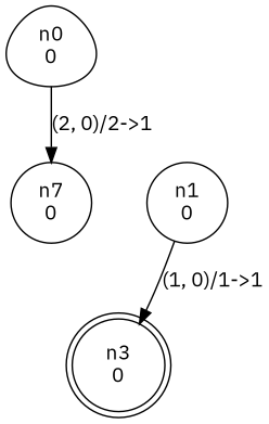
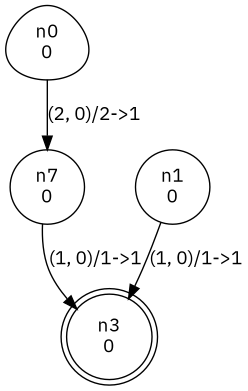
  digraph {
    fontname="IBM Plex Sans"
    node [fontname="IBM Plex Sans" shape=circle]
    edge [fontname="IBM Plex Sans"]
    n1 [label="n0\n0" shape=egg]
    n2 [label="n7\n0"]
    n3 [label="n1\n0"]
    n4 [label="n3\n0" shape=doublecircle]
    n1 -> n2 [label="(2, 0)/2->1\n"]
+   n2 -> n4 [label="(1, 0)/1->1\n"]
    n3 -> n4 [label="(1, 0)/1->1\n"]
  }
